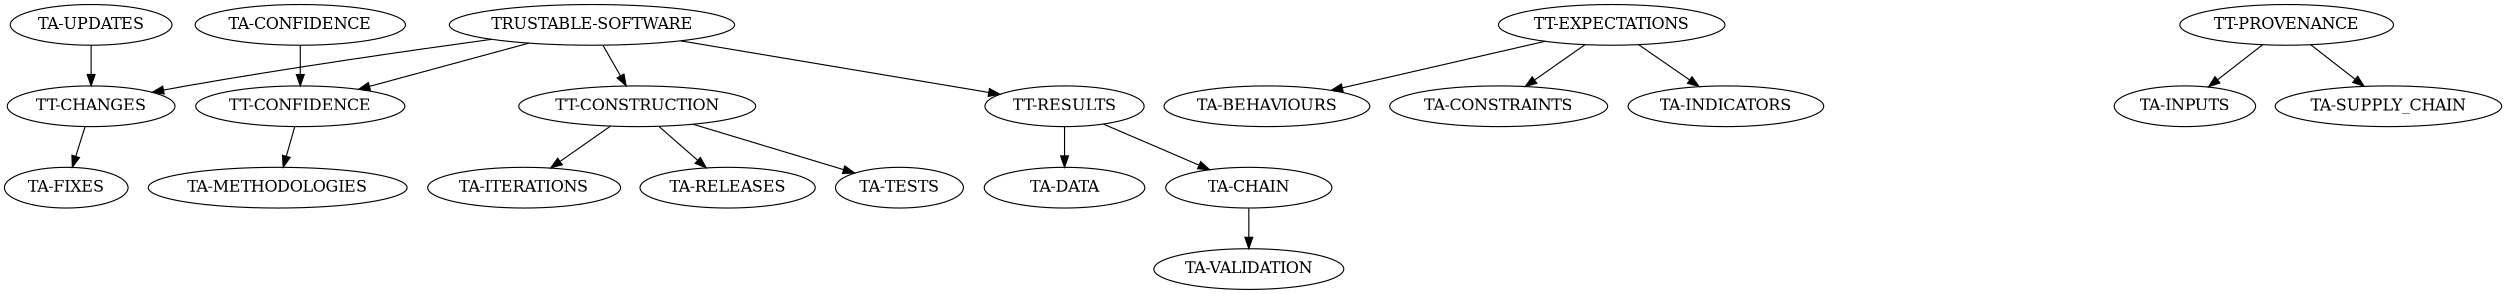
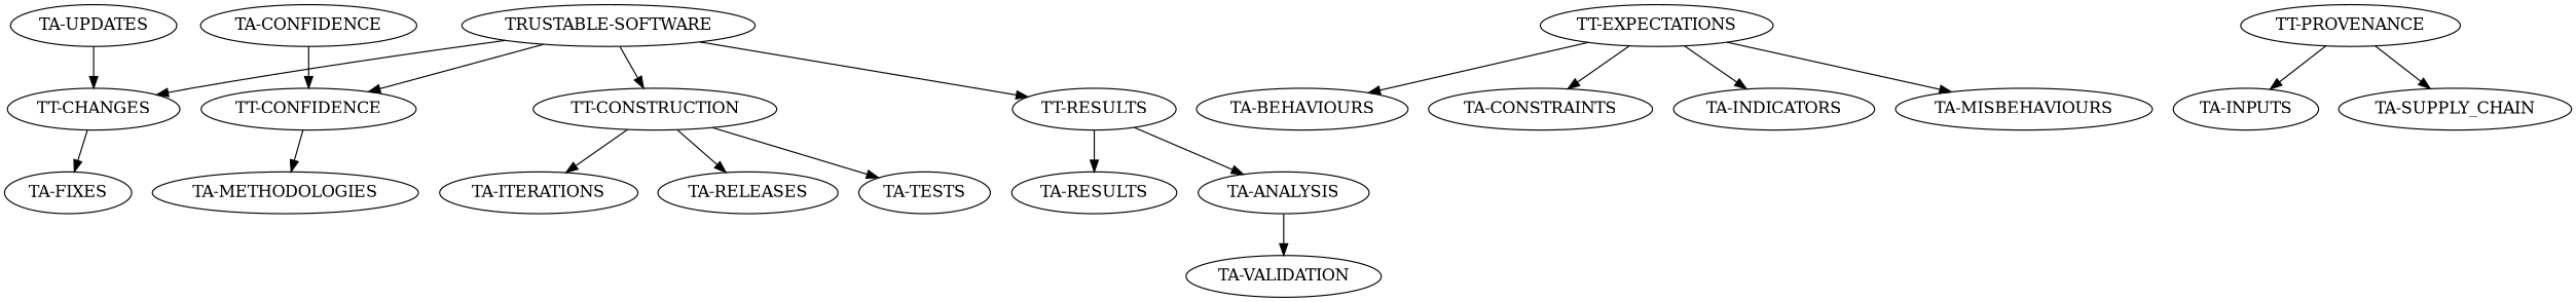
  digraph {
    "TT-CHANGES" [sha="4a086732b7536c247f46e786c690bc81c34fe82490fda85f0797983d1fa1ba72"]
    "TA-FIXES" [sha="08f069034d1399c43c4321c5f05de72125f4155a8b68b9bbb2029cb679e6ad48"]
    "TA-UPDATES" [sha="44c56d2467ce1ce550e15912c7aaa3ecd4a40a79791857dd9332030bce31f5fa"]
-   "TA-ANALYSIS" [sha="76cb774300c75d7b6a24c872fe691f2f0cd1d36cc4a2493e835f6b861bc79c34" label="TA-CHAIN"]
+   "TA-ANALYSIS" [sha="76cb774300c75d7b6a24c872fe691f2f0cd1d36cc4a2493e835f6b861bc79c34"]
    "TA-VALIDATION" [sha="20f6d87b89d9fbffe427a734ab70906c26ad787e53032a8c4f4d599227704be6"]
    "TA-BEHAVIOURS" [sha="5d4efe1fa03929829eca8f81199d71ad49d0923f3dada54dbbe2c59b96416246"]
    "TA-CONFIDENCE" [sha="4aa93d2dbf45c714660dabedde37981109b2ad0553959226557b614af22cded2"]
    "TT-CONFIDENCE" [sha=aec1c3530cd85a0cfeb6f5e4b9f5edd38199407cd42d95d151828e1eebc673f1]
    "TA-CONSTRAINTS" [sha=b6a7e9f9303c4d00b4cc7a9105b9371a0bbdbd6dfbdd19eb6a121d73f4e98d16]
-   "TA-DATA" [sha="796e4b5851340906568a47c4436c1fa67ca1c48c98a8b6a16b19283d04cea799"]
+   "TA-DATA" [sha="796e4b5851340906568a47c4436c1fa67ca1c48c98a8b6a16b19283d04cea799" label="TA-RESULTS"]
    "TA-INDICATORS" [sha=a5392ef1e3e40d82ef9a304d1304bf007fa85d961ab8ea268231cb212d763477]
    "TA-INPUTS" [sha="88bd55c2ecf7599775a48463d88d6eb20c407e59be02b7fe33c1d79df453af12"]
    "TA-ITERATIONS" [sha="1add795875de0c57b63b29df099bea2177a69a4005280f0fe9ce098015e5e818"]
    "TA-METHODOLOGIES" [sha="24d5a7953ffdf99b22eb1d9a8453158a85c8e96c899972d5bc44e4e70ddabcdc"]
+   "TA-MISBEHAVIOURS" [sha="975a70f96b5d537f3deecb58ed526b8434f18491973e0fb3eaf6fdd8cf615cb6"]
    "TA-RELEASES" [sha="0a9784300799d216ec66c67b32e2a896d8ba654a5ba232f527bf1444f2cafec8"]
    "TA-SUPPLY_CHAIN" [sha=eead1eab250c79b8350c5a1732c3ec41f65807f90069c4e19fff750b93eb21bc]
    "TA-TESTS" [sha="71e3bb31b9a937adcc438b3e0581a35bde7157398d11dd75de853ab32e565ce8"]
    "TRUSTABLE-SOFTWARE" [sha="1d95e95557fce96a6afd9a8fa9ae7f712f1d344a618dd1bd4281c0c9bb679019"]
    "TT-CONSTRUCTION" [sha=a8dba34d078e9e6346a32719778f8a21c5ab4fef561575ef684d0bb361a39e85]
    "TT-RESULTS" [sha="5249bb84a61c58ef002ab86edba14ea9bc7f573f2a781626b995d79efc378ff2"]
    "TT-EXPECTATIONS" [sha=eb3b99bc2977f2e8039b7c51cb03d0c22024119fbd59c0a71b79873fae9d1547]
    "TT-PROVENANCE" [sha="464d66ec188f5008a24aa9fca9c82ee4941015c716593b09c31b6f679b7ea0e4"]
    "TT-CHANGES" -> "TA-FIXES" [sha="73c42e776c0f2067bec787580363c92032595da75573d5793f13c5e3559d044d"]
    "TA-UPDATES" -> "TT-CHANGES" [sha=e8fdebd723f00411bed32c98a1cd3b047d9f4d45724e29c1a57be00cc1e0c5c3]
    "TA-ANALYSIS" -> "TA-VALIDATION" [sha="5d01a5f457e49e0ca1bfbe343063210681e45c7ff3a4b408acd10e9e7c8f7442"]
    "TA-CONFIDENCE" -> "TT-CONFIDENCE" [sha="8efd66c5255e15d11b4a74fbc79d0c4a7fa9a744fdcc026b9fee2e90ec1148f5"]
    "TT-CONFIDENCE" -> "TA-METHODOLOGIES" [sha=fcc0006e13a5d248937c4a76855c954db9c2848218e3196bd377d1679027e762]
    "TRUSTABLE-SOFTWARE" -> "TT-CHANGES" [sha=b1cc67da89ccb17cb6908f7f042a1588e8786d7e3fc5d693d5675ab956861517]
    "TRUSTABLE-SOFTWARE" -> "TT-CONFIDENCE" [sha=ce4be7c13abdb79f64dce7df4dc346b8b105175632efc0b7882084c006a656e6]
    "TRUSTABLE-SOFTWARE" -> "TT-CONSTRUCTION" [sha="437dab78ab6bbd37dac941f6b847703f6c37e739153d4eadf48e592370a47cdb"]
    "TRUSTABLE-SOFTWARE" -> "TT-RESULTS" [sha="7e3f6ce2b7371727a08578276b46626410472ee83a53ce234527280d7c99d7b0"]
    "TT-CONSTRUCTION" -> "TA-ITERATIONS" [sha="1365c148e1f8685e0c673a14b5aebb55d3542b6a2aa38614c23051a8cb797625"]
    "TT-CONSTRUCTION" -> "TA-RELEASES" [sha="60673fda603b2c0da8ca6828b688e640168a78c53d8ba33d6d92a5943f1ed07a"]
    "TT-CONSTRUCTION" -> "TA-TESTS" [sha=e88dbf0d4b8c1db886b04c73fae9de8f599d5958f0ebe3a07a0d34112deee586]
    "TT-RESULTS" -> "TA-ANALYSIS" [sha=e38dabbcd806b320bc91a14a99c80510402513454d239f2c68970abcc28696b3]
    "TT-RESULTS" -> "TA-DATA" [sha=c32ec353c886f8e8453fc81d3c22f79d0c3dd1c49ca61f8e3d667d9cfd2df333]
    "TT-EXPECTATIONS" -> "TA-BEHAVIOURS" [sha=c791907335b64629c40fa3904cb1ee2f90bcd108651d768bfdb5745e77f277a9]
    "TT-EXPECTATIONS" -> "TA-CONSTRAINTS" [sha="0a27dfbdac555f0bf00df3bf9891ec8e3f0cd21e7b2fc0bef90bf1354bd136bc"]
    "TT-EXPECTATIONS" -> "TA-INDICATORS" [sha="02363119362f62b9c3e6964ce8ce1040cc02addc6744bff4988d7b800a325b27"]
+   "TT-EXPECTATIONS" -> "TA-MISBEHAVIOURS" [sha="3ed521c03263953246e4c328058c7a089f69b88fa4032fd7817abbd890112d39"]
    "TT-PROVENANCE" -> "TA-INPUTS" [sha="2ad319757fb069c2a9a0fdd2ce00dbda0b5d4064b3a21c5c75fa990f1c74f501"]
    "TT-PROVENANCE" -> "TA-SUPPLY_CHAIN" [sha="5c6b1a4d73bd824df97dd84054619c839e5f80e0303fe6cae63422e572c2f6b8"]
  }
